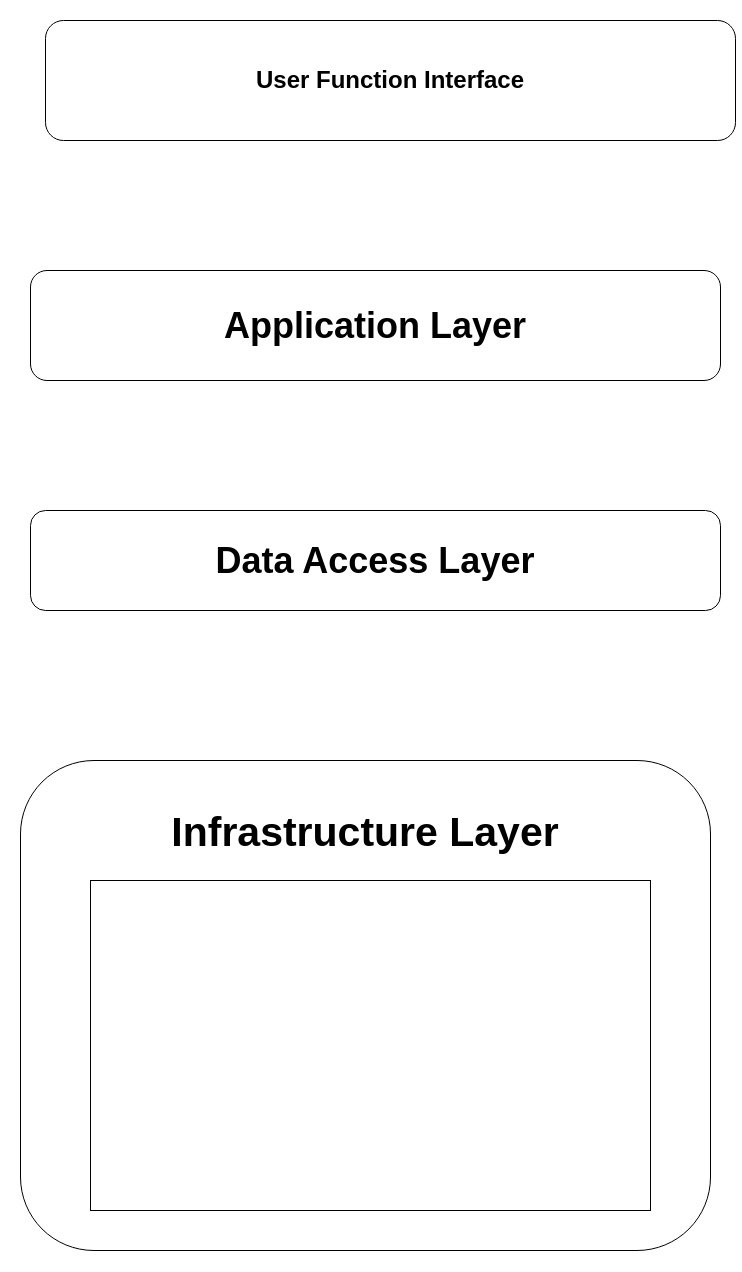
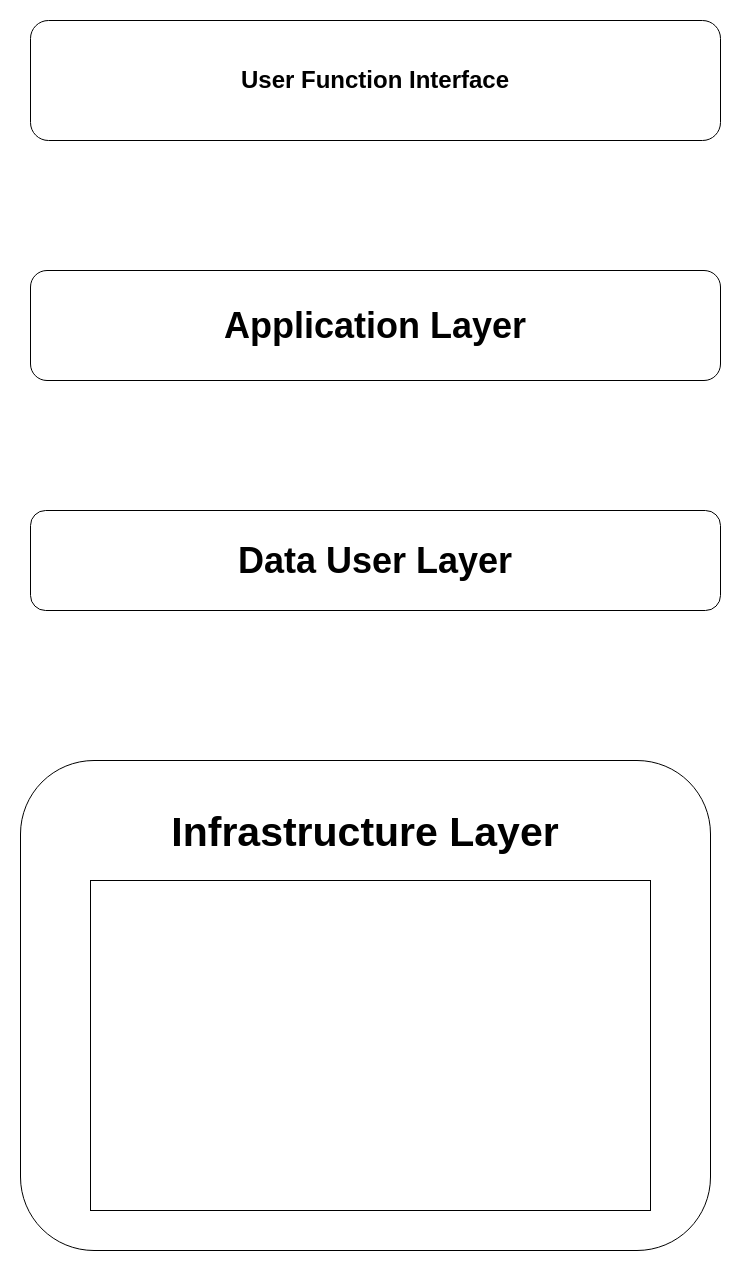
  <mxCell id="0" />
  <mxCell id="1" parent="0" />
- <mxCell id="2" value="&lt;h1&gt;User Function Interface&lt;/h1&gt;" style="rounded=1;whiteSpace=wrap;html=1;" vertex="1" parent="1"><mxGeometry x="45" y="20" width="690" height="120" as="geometry" /></mxCell>
+ <mxCell id="2" value="&lt;h1&gt;User Function Interface&lt;/h1&gt;" style="rounded=1;whiteSpace=wrap;html=1;" vertex="1" parent="1"><mxGeometry x="30" y="20" width="690" height="120" as="geometry" /></mxCell>
  <mxCell id="3" value="&lt;h1&gt;Application Layer&lt;/h1&gt;" style="rounded=1;whiteSpace=wrap;html=1;fontSize=18;" vertex="1" parent="1"><mxGeometry x="30" y="270" width="690" height="110" as="geometry" /></mxCell>
- <mxCell id="4" value="&lt;h1&gt;Data Access Layer&lt;/h1&gt;" style="rounded=1;whiteSpace=wrap;html=1;fontSize=18;" vertex="1" parent="1"><mxGeometry x="30" y="510" width="690" height="100" as="geometry" /></mxCell>
+ <mxCell id="4" value="&lt;h1&gt;Data User Layer&lt;/h1&gt;" style="rounded=1;whiteSpace=wrap;html=1;fontSize=18;" vertex="1" parent="1"><mxGeometry x="30" y="510" width="690" height="100" as="geometry" /></mxCell>
  <mxCell id="5" value="&lt;h1&gt;&lt;br&gt;&lt;/h1&gt;" style="rounded=1;whiteSpace=wrap;html=1;fontSize=18;" vertex="1" parent="1"><mxGeometry x="20" y="760" width="690" height="490" as="geometry" /></mxCell>
  <mxCell id="6" value="Infrastructure Layer" style="text;html=1;strokeColor=none;fillColor=none;align=center;verticalAlign=middle;whiteSpace=wrap;rounded=0;fontSize=41;fontStyle=1" vertex="1" parent="1"><mxGeometry x="90" y="802" width="550" height="60" as="geometry" /></mxCell>
  <mxCell id="7" value="" style="rounded=0;whiteSpace=wrap;html=1;fontSize=41;" vertex="1" parent="1"><mxGeometry x="90" y="880" width="560" height="330" as="geometry" /></mxCell>
